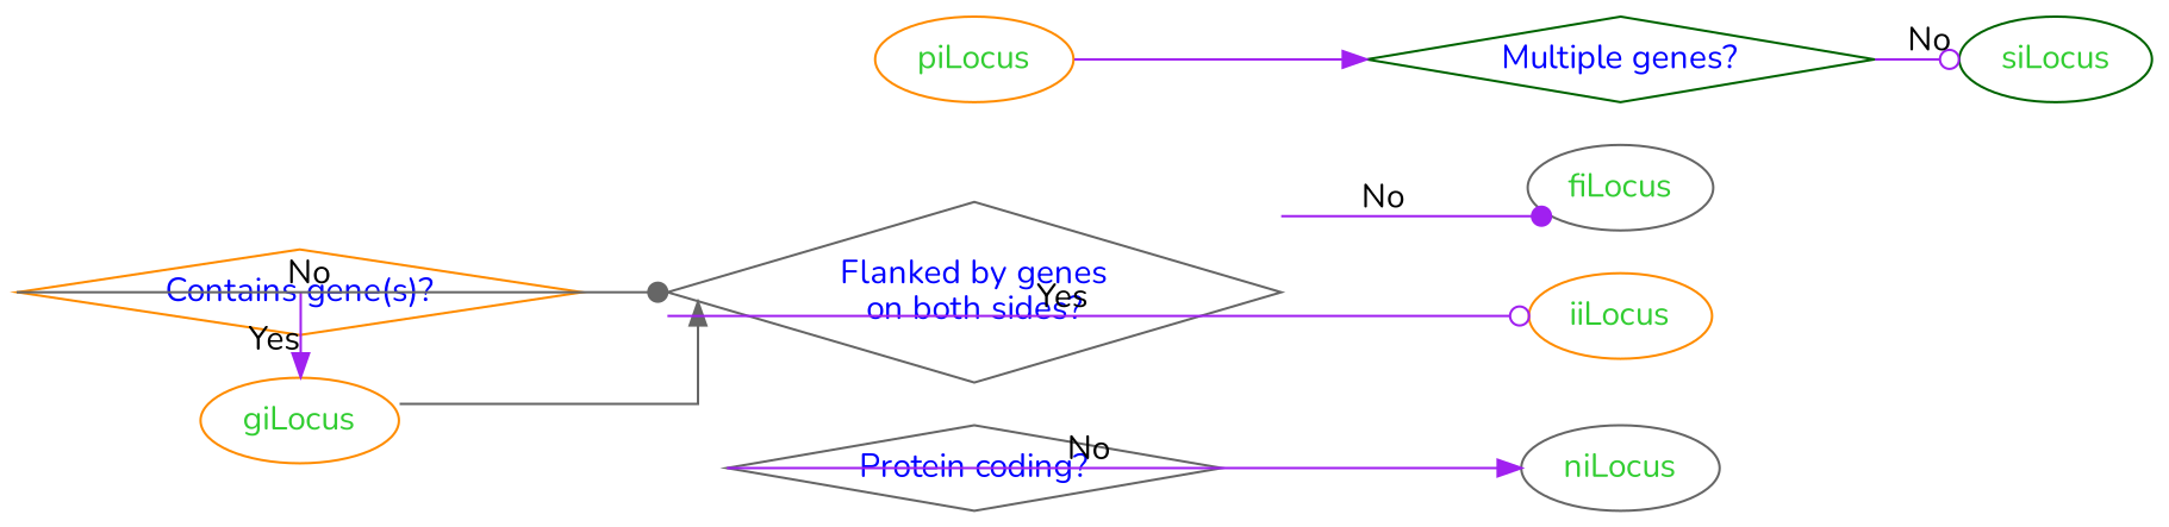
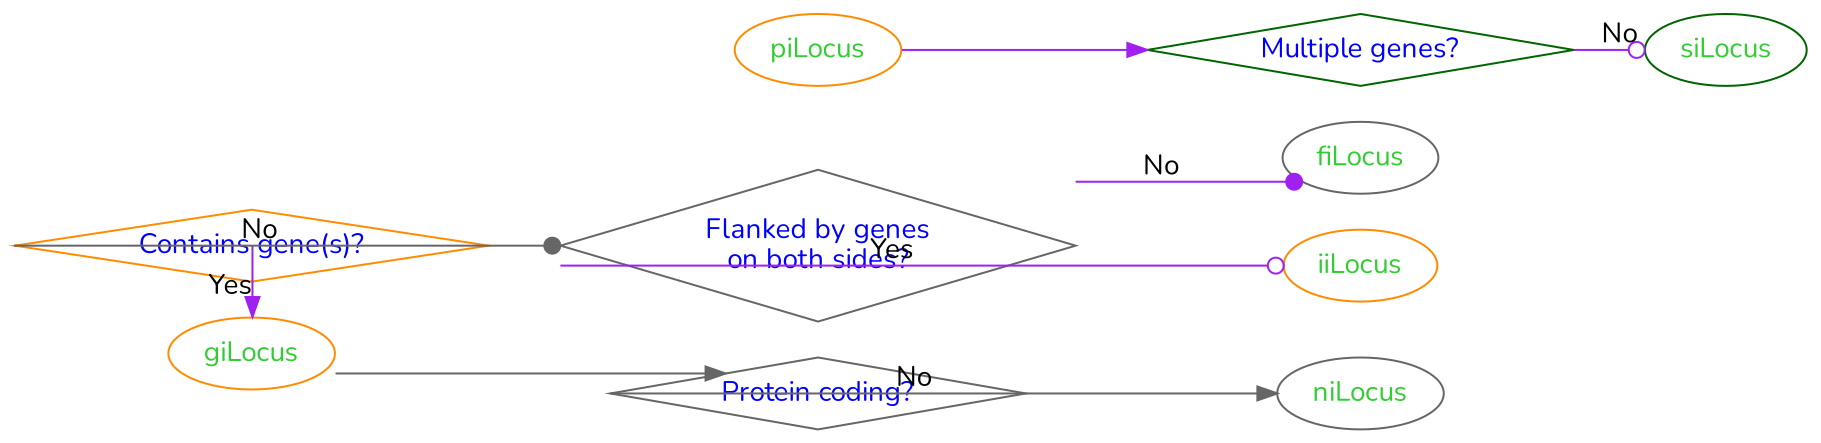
  digraph {
    fontname=Nunito
    rankdir=LR
    splines=ortho
    node [color=darkorange fontcolor=Limegreen fontname=Nunito shape=oval]
    edge [arrowhead=normal color=purple fontname=Nunito tailport=e xlabel=No]
    n1 [label=giLocus]
    n2 [fontcolor=Blue label="Contains gene(s)?" shape=diamond]
    n3 [label=piLocus]
    n4 [color=gray40 fontcolor=Blue label="Protein coding?" shape=diamond]
    n5 [color=gray40 fontcolor=Blue label="Flanked by genes\non both sides?" shape=diamond]
    n6 [color=darkgreen fontcolor=Blue label="Multiple genes?" shape=diamond]
    n7 [color=gray40 label=niLocus]
    n8 [color=darkgreen label=siLocus]
    n9 [color=gray40 label=fiLocus]
    n10 [label=iiLocus]
    subgraph sub_1 {
      rank=same
      n1
      n2
    }
    subgraph sub_2 {
      rank=same
      n3
      n4
    }
-   n1 -> n5 [color=gray40 xlabel=""]
+   n1 -> n4 [color=gray40 xlabel=""]
    n2 -> n1 [xlabel=Yes]
    n2 -> n5 [arrowhead=dot color=gray40 tailport=w]
    n3 -> n6 [xlabel=""]
-   n4 -> n7 [tailport=w]
+   n4 -> n7 [color=gray40 tailport=w]
    n5 -> n9 [arrowhead=dot]
    n5 -> n10 [arrowhead=odot tailport=w xlabel=Yes]
    n6 -> n8 [arrowhead=odot]
  }
